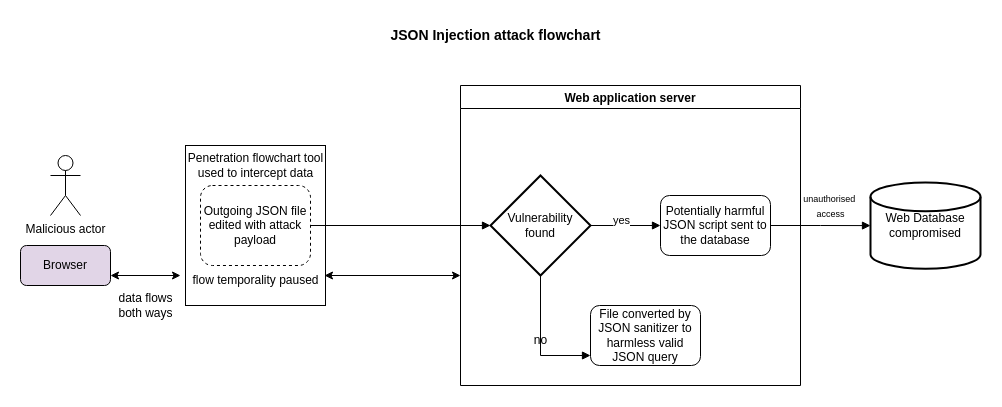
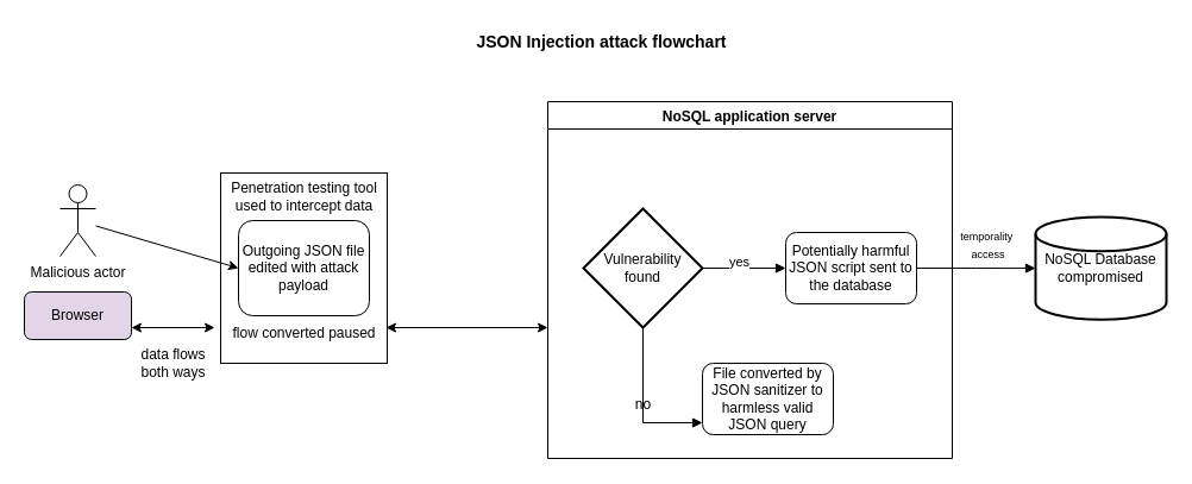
  <mxCell id="0" />
  <mxCell id="1" parent="0" />
  <mxCell id="2" value="" style="rounded=0;whiteSpace=wrap;html=1;align=left;" vertex="1" parent="1"><mxGeometry x="185" y="145" width="140" height="160" as="geometry" /></mxCell>
- <mxCell id="3" style="edgeStyle=orthogonalEdgeStyle;rounded=0;orthogonalLoop=1;jettySize=auto;html=1;exitX=1;exitY=0.5;exitDx=0;exitDy=0;startArrow=none;startFill=0;endArrow=block;endFill=1;entryX=0;entryY=0.5;entryDx=0;entryDy=0;entryPerimeter=0;" edge="1" parent="1" source="4" target="6"><mxGeometry relative="1" as="geometry"><mxPoint x="550" y="225" as="targetPoint" /></mxGeometry></mxCell>
- <mxCell id="4" value="Outgoing JSON file edited with attack payload" style="rounded=1;whiteSpace=wrap;html=1;dashed=1;" vertex="1" parent="1"><mxGeometry x="200" y="185" width="110" height="80" as="geometry" /></mxCell>
- <mxCell id="5" value="Web application server" style="swimlane;" vertex="1" parent="1"><mxGeometry x="460" y="85" width="340" height="300" as="geometry"><mxRectangle x="140" y="850" width="170" height="30" as="alternateBounds" /></mxGeometry></mxCell>
+ <mxCell id="4" value="Outgoing JSON file edited with attack payload" style="rounded=1;whiteSpace=wrap;html=1;" vertex="1" parent="1"><mxGeometry x="200" y="185" width="110" height="80" as="geometry" /></mxCell>
+ <mxCell id="5" value="NoSQL application server" style="swimlane;" vertex="1" parent="1"><mxGeometry x="460" y="85" width="340" height="300" as="geometry"><mxRectangle x="140" y="850" width="170" height="30" as="alternateBounds" /></mxGeometry></mxCell>
  <mxCell id="6" value="Vulnerability found" style="strokeWidth=2;html=1;shape=mxgraph.flowchart.decision;whiteSpace=wrap;" vertex="1" parent="5"><mxGeometry x="30" y="90" width="100" height="100" as="geometry" /></mxCell>
  <mxCell id="7" value="File converted by JSON sanitizer to harmless valid JSON query" style="rounded=1;whiteSpace=wrap;html=1;" vertex="1" parent="5"><mxGeometry x="130" y="220" width="110" height="60" as="geometry" /></mxCell>
  <mxCell id="8" style="edgeStyle=orthogonalEdgeStyle;rounded=0;orthogonalLoop=1;jettySize=auto;html=1;exitX=1;exitY=0.5;exitDx=0;exitDy=0;exitPerimeter=0;startArrow=none;startFill=0;endArrow=block;endFill=1;" edge="1" parent="5" source="6"><mxGeometry relative="1" as="geometry"><mxPoint x="200" y="140" as="targetPoint" /></mxGeometry></mxCell>
  <mxCell id="9" value="no" style="text;html=1;align=center;verticalAlign=middle;resizable=0;points=[];autosize=1;strokeColor=none;fillColor=none;" vertex="1" parent="5"><mxGeometry x="60" y="240" width="40" height="30" as="geometry" /></mxCell>
  <mxCell id="10" value="Potentially harmful JSON script sent to the database" style="rounded=1;whiteSpace=wrap;html=1;" vertex="1" parent="5"><mxGeometry x="200" y="110" width="110" height="60" as="geometry" /></mxCell>
  <mxCell id="11" value="Malicious actor" style="shape=umlActor;verticalLabelPosition=bottom;verticalAlign=top;html=1;outlineConnect=0;" vertex="1" parent="1"><mxGeometry x="50" y="155" width="30" height="60" as="geometry" /></mxCell>
  <mxCell id="12" value="Browser" style="rounded=1;whiteSpace=wrap;html=1;fillColor=#e1d5e7;" vertex="1" parent="1"><mxGeometry x="20" y="245" width="90" height="40" as="geometry" /></mxCell>
- <mxCell id="13" value="Penetration flowchart tool&lt;br&gt;used to intercept data" style="text;html=1;align=center;verticalAlign=middle;resizable=0;points=[];autosize=1;strokeColor=none;fillColor=none;" vertex="1" parent="1"><mxGeometry x="180" y="145" width="150" height="40" as="geometry" /></mxCell>
+ <mxCell id="13" value="Penetration testing tool&lt;br&gt;used to intercept data" style="text;html=1;align=center;verticalAlign=middle;resizable=0;points=[];autosize=1;strokeColor=none;fillColor=none;" vertex="1" parent="1"><mxGeometry x="180" y="145" width="150" height="40" as="geometry" /></mxCell>
  <mxCell id="14" value="" style="endArrow=classic;startArrow=classic;html=1;rounded=0;" edge="1" parent="1"><mxGeometry width="50" height="50" relative="1" as="geometry"><mxPoint x="110" y="275" as="sourcePoint" /><mxPoint x="180" y="275" as="targetPoint" /></mxGeometry></mxCell>
  <mxCell id="15" value="" style="endArrow=classic;startArrow=classic;html=1;rounded=0;" edge="1" parent="1"><mxGeometry width="50" height="50" relative="1" as="geometry"><mxPoint x="324" y="275" as="sourcePoint" /><mxPoint x="460" y="275" as="targetPoint" /></mxGeometry></mxCell>
  <mxCell id="16" value="data flows&lt;br&gt;both ways" style="text;html=1;align=center;verticalAlign=middle;resizable=0;points=[];autosize=1;strokeColor=none;fillColor=none;" vertex="1" parent="1"><mxGeometry x="105" y="285" width="80" height="40" as="geometry" /></mxCell>
- <mxCell id="18" value="flow temporality paused" style="text;html=1;align=center;verticalAlign=middle;resizable=0;points=[];autosize=1;strokeColor=none;fillColor=none;" vertex="1" parent="1"><mxGeometry x="180" y="265" width="150" height="30" as="geometry" /></mxCell>
+ <mxCell id="17" value="" style="endArrow=classic;html=1;rounded=0;entryX=0;entryY=0.5;entryDx=0;entryDy=0;" edge="1" parent="1" source="11" target="4"><mxGeometry width="50" height="50" relative="1" as="geometry"><mxPoint x="80" y="215" as="sourcePoint" /><mxPoint x="130" y="165" as="targetPoint" /></mxGeometry></mxCell>
+ <mxCell id="18" value="flow converted paused" style="text;html=1;align=center;verticalAlign=middle;resizable=0;points=[];autosize=1;strokeColor=none;fillColor=none;" vertex="1" parent="1"><mxGeometry x="180" y="265" width="150" height="30" as="geometry" /></mxCell>
  <mxCell id="19" style="edgeStyle=orthogonalEdgeStyle;rounded=0;orthogonalLoop=1;jettySize=auto;html=1;startArrow=none;startFill=0;endArrow=block;endFill=1;" edge="1" parent="1" source="6"><mxGeometry relative="1" as="geometry"><mxPoint x="590" y="355" as="targetPoint" /><Array as="points"><mxPoint x="540" y="355" /></Array></mxGeometry></mxCell>
  <mxCell id="20" value="yes" style="edgeLabel;html=1;align=center;verticalAlign=middle;resizable=0;points=[];" vertex="1" connectable="0" parent="19"><mxGeometry x="-0.621" y="4" relative="1" as="geometry"><mxPoint x="76" y="-81" as="offset" /></mxGeometry></mxCell>
- <mxCell id="21" value="Web Database&lt;br&gt;compromised" style="strokeWidth=2;html=1;shape=mxgraph.flowchart.database;whiteSpace=wrap;" vertex="1" parent="1"><mxGeometry x="870" y="181.88" width="110" height="86.25" as="geometry" /></mxCell>
+ <mxCell id="21" value="NoSQL Database&lt;br&gt;compromised" style="strokeWidth=2;html=1;shape=mxgraph.flowchart.database;whiteSpace=wrap;" vertex="1" parent="1"><mxGeometry x="870" y="181.88" width="110" height="86.25" as="geometry" /></mxCell>
  <mxCell id="22" style="edgeStyle=orthogonalEdgeStyle;rounded=0;orthogonalLoop=1;jettySize=auto;html=1;exitX=1;exitY=0.5;exitDx=0;exitDy=0;startArrow=none;startFill=0;endArrow=block;endFill=1;" edge="1" parent="1" source="10" target="21"><mxGeometry relative="1" as="geometry" /></mxCell>
- <mxCell id="23" value="&lt;font style=&quot;font-size: 9px;&quot;&gt;unauthorised&amp;nbsp;&lt;br&gt;access&lt;/font&gt;" style="text;html=1;align=center;verticalAlign=middle;resizable=0;points=[];autosize=1;strokeColor=none;fillColor=none;" vertex="1" parent="1"><mxGeometry x="790" y="185" width="80" height="40" as="geometry" /></mxCell>
- <mxCell id="24" value="&lt;font size=&quot;1&quot; style=&quot;&quot;&gt;&lt;b style=&quot;font-size: 14px;&quot;&gt;JSON Injection attack flowchart&lt;/b&gt;&lt;/font&gt;" style="text;html=1;align=center;verticalAlign=middle;resizable=0;points=[];autosize=1;strokeColor=none;fillColor=none;fontSize=9;" vertex="1" parent="1"><mxGeometry x="380" y="20" width="230" height="30" as="geometry" /></mxCell>
+ <mxCell id="23" value="&lt;font style=&quot;font-size: 9px;&quot;&gt;temporality&amp;nbsp;&lt;br&gt;access&lt;/font&gt;" style="text;html=1;align=center;verticalAlign=middle;resizable=0;points=[];autosize=1;strokeColor=none;fillColor=none;" vertex="1" parent="1"><mxGeometry x="790" y="185" width="80" height="40" as="geometry" /></mxCell>
+ <mxCell id="24" value="&lt;font size=&quot;1&quot; style=&quot;&quot;&gt;&lt;b style=&quot;font-size: 14px;&quot;&gt;JSON Injection attack flowchart&lt;/b&gt;&lt;/font&gt;" style="text;html=1;align=center;verticalAlign=middle;resizable=0;points=[];autosize=1;strokeColor=none;fillColor=none;fontSize=9;" vertex="1" parent="1"><mxGeometry x="390" y="20" width="230" height="30" as="geometry" /></mxCell>
